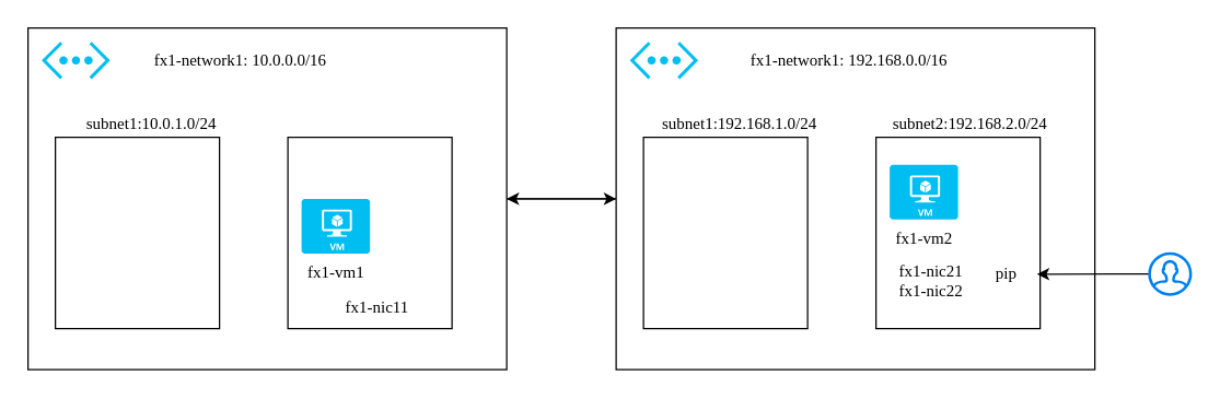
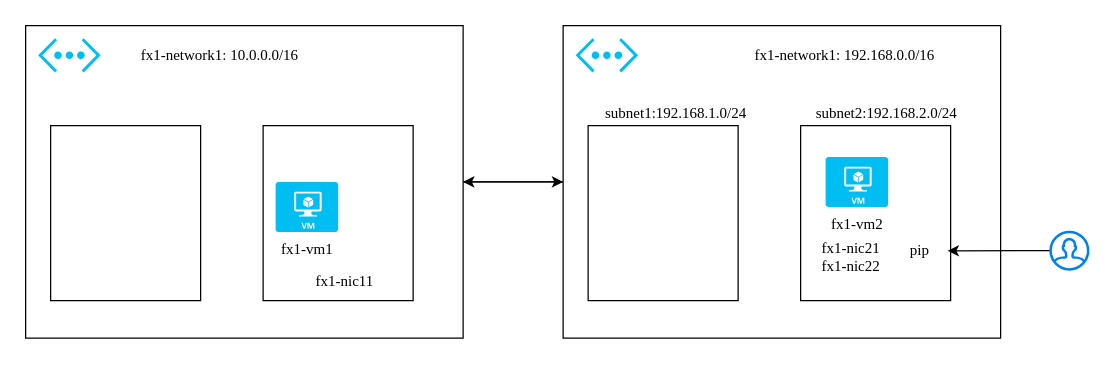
  <mxCell id="0" />
  <mxCell id="1" parent="0" />
  <mxCell id="2" style="edgeStyle=none;html=1;entryX=0;entryY=0.5;entryDx=0;entryDy=0;fontFamily=Lucida Console;" edge="1" parent="1" source="3" target="12"><mxGeometry relative="1" as="geometry" /></mxCell>
  <mxCell id="3" value="" style="whiteSpace=wrap;html=1;" vertex="1" parent="1"><mxGeometry x="20" y="20" width="350" height="250" as="geometry" /></mxCell>
  <mxCell id="4" value="" style="whiteSpace=wrap;html=1;" vertex="1" parent="1"><mxGeometry x="40" y="100" width="120" height="140" as="geometry" /></mxCell>
  <mxCell id="5" value="" style="whiteSpace=wrap;html=1;" vertex="1" parent="1"><mxGeometry x="210" y="100" width="120" height="140" as="geometry" /></mxCell>
  <mxCell id="6" value="fx1-network1: 10.0.0.0/16" style="text;html=1;align=center;verticalAlign=middle;resizable=0;points=[];autosize=1;strokeColor=none;fillColor=none;fontFamily=Lucida Console;" vertex="1" parent="1"><mxGeometry x="75" y="33.75" width="200" height="20" as="geometry" /></mxCell>
  <mxCell id="7" value="" style="verticalLabelPosition=bottom;html=1;verticalAlign=top;align=center;strokeColor=none;fillColor=#00BEF2;shape=mxgraph.azure.virtual_network;pointerEvents=1;" vertex="1" parent="1"><mxGeometry x="30" y="30" width="50" height="27.5" as="geometry" /></mxCell>
- <mxCell id="8" value="subnet1:10.0.1.0/24" style="text;html=1;align=center;verticalAlign=middle;resizable=0;points=[];autosize=1;strokeColor=none;fillColor=none;fontFamily=Lucida Console;" vertex="1" parent="1"><mxGeometry x="35" y="80" width="150" height="20" as="geometry" /></mxCell>
  <mxCell id="9" value="fx1-vm1" style="verticalLabelPosition=bottom;html=1;verticalAlign=top;align=center;strokeColor=none;fillColor=#00BEF2;shape=mxgraph.azure.virtual_machine;fontFamily=Lucida Console;" vertex="1" parent="1"><mxGeometry x="220" y="145" width="50" height="40" as="geometry" /></mxCell>
  <mxCell id="10" value="fx1-nic11" style="text;html=1;align=center;verticalAlign=middle;resizable=0;points=[];autosize=1;strokeColor=none;fillColor=none;fontFamily=Lucida Console;" vertex="1" parent="1"><mxGeometry x="235" y="215" width="80" height="20" as="geometry" /></mxCell>
  <mxCell id="11" style="edgeStyle=none;html=1;fontFamily=Lucida Console;" edge="1" parent="1" source="12" target="3"><mxGeometry relative="1" as="geometry" /></mxCell>
  <mxCell id="12" value="" style="whiteSpace=wrap;html=1;" vertex="1" parent="1"><mxGeometry x="450" y="20" width="350" height="250" as="geometry" /></mxCell>
  <mxCell id="13" value="" style="whiteSpace=wrap;html=1;" vertex="1" parent="1"><mxGeometry x="470" y="100" width="120" height="140" as="geometry" /></mxCell>
  <mxCell id="14" value="" style="whiteSpace=wrap;html=1;" vertex="1" parent="1"><mxGeometry x="640" y="100" width="120" height="140" as="geometry" /></mxCell>
- <mxCell id="15" value="fx1-network1: 192.168.0.0/16" style="text;html=1;align=center;verticalAlign=middle;resizable=0;points=[];autosize=1;strokeColor=none;fillColor=none;fontFamily=Lucida Console;" vertex="1" parent="1"><mxGeometry x="510" y="33.75" width="220" height="20" as="geometry" /></mxCell>
+ <mxCell id="15" value="fx1-network1: 192.168.0.0/16" style="text;html=1;align=center;verticalAlign=middle;resizable=0;points=[];autosize=1;strokeColor=none;fillColor=none;fontFamily=Lucida Console;" vertex="1" parent="1"><mxGeometry x="565" y="33.75" width="220" height="20" as="geometry" /></mxCell>
  <mxCell id="16" value="" style="verticalLabelPosition=bottom;html=1;verticalAlign=top;align=center;strokeColor=none;fillColor=#00BEF2;shape=mxgraph.azure.virtual_network;pointerEvents=1;" vertex="1" parent="1"><mxGeometry x="460" y="30" width="50" height="27.5" as="geometry" /></mxCell>
  <mxCell id="17" value="subnet1:192.168.1.0/24" style="text;html=1;align=center;verticalAlign=middle;resizable=0;points=[];autosize=1;strokeColor=none;fillColor=none;fontFamily=Lucida Console;" vertex="1" parent="1"><mxGeometry x="455" y="80" width="170" height="20" as="geometry" /></mxCell>
  <mxCell id="18" value="subnet2:192.168.2.0/24&amp;nbsp;" style="text;html=1;align=center;verticalAlign=middle;resizable=0;points=[];autosize=1;strokeColor=none;fillColor=none;fontFamily=Lucida Console;" vertex="1" parent="1"><mxGeometry x="620" y="80" width="180" height="20" as="geometry" /></mxCell>
- <mxCell id="19" value="fx1-vm2" style="verticalLabelPosition=bottom;html=1;verticalAlign=top;align=center;strokeColor=none;fillColor=#00BEF2;shape=mxgraph.azure.virtual_machine;fontFamily=Lucida Console;" vertex="1" parent="1"><mxGeometry x="650" y="120" width="50" height="40" as="geometry" /></mxCell>
+ <mxCell id="19" value="fx1-vm2" style="verticalLabelPosition=bottom;html=1;verticalAlign=top;align=center;strokeColor=none;fillColor=#00BEF2;shape=mxgraph.azure.virtual_machine;fontFamily=Lucida Console;" vertex="1" parent="1"><mxGeometry x="660" y="125" width="50" height="40" as="geometry" /></mxCell>
  <mxCell id="20" value="fx1-nic21&lt;br&gt;fx1-nic22" style="text;html=1;align=center;verticalAlign=middle;resizable=0;points=[];autosize=1;strokeColor=none;fillColor=none;fontFamily=Lucida Console;" vertex="1" parent="1"><mxGeometry x="640" y="190" width="80" height="30" as="geometry" /></mxCell>
  <mxCell id="21" style="edgeStyle=none;html=1;entryX=1.067;entryY=0.509;entryDx=0;entryDy=0;entryPerimeter=0;fontFamily=Lucida Console;" edge="1" parent="1" source="22" target="23"><mxGeometry relative="1" as="geometry" /></mxCell>
  <mxCell id="22" value="" style="html=1;verticalLabelPosition=bottom;align=center;labelBackgroundColor=#ffffff;verticalAlign=top;strokeWidth=2;strokeColor=#0080F0;shadow=0;dashed=0;shape=mxgraph.ios7.icons.user;fontFamily=Lucida Console;" vertex="1" parent="1"><mxGeometry x="840" y="185" width="30" height="30" as="geometry" /></mxCell>
  <mxCell id="23" value="pip" style="text;html=1;align=center;verticalAlign=middle;resizable=0;points=[];autosize=1;strokeColor=none;fillColor=none;fontFamily=Lucida Console;" vertex="1" parent="1"><mxGeometry x="715" y="190" width="40" height="20" as="geometry" /></mxCell>
